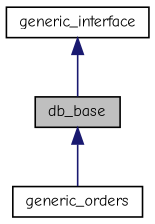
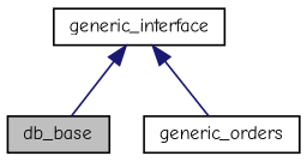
  digraph {
    fontname="Comic Neue"
    node [color=black fillcolor=white fontname="Comic Neue" fontsize=10 shape=record style=filled]
    edge [color=midnightblue dir=back fontname="Comic Neue" fontsize=10 labelfontname=Helvetica labelfontsize=10 style=solid]
    n1 [fillcolor=grey75 fontcolor=black height=0.2 label=db_base width=0.4]
    n2 [height=0.2 label=generic_orders width=0.4]
    n3 [height=0.2 label=generic_interface width=0.4]
-   n1 -> n2
+   n3 -> n2
    n3 -> n1
  }
